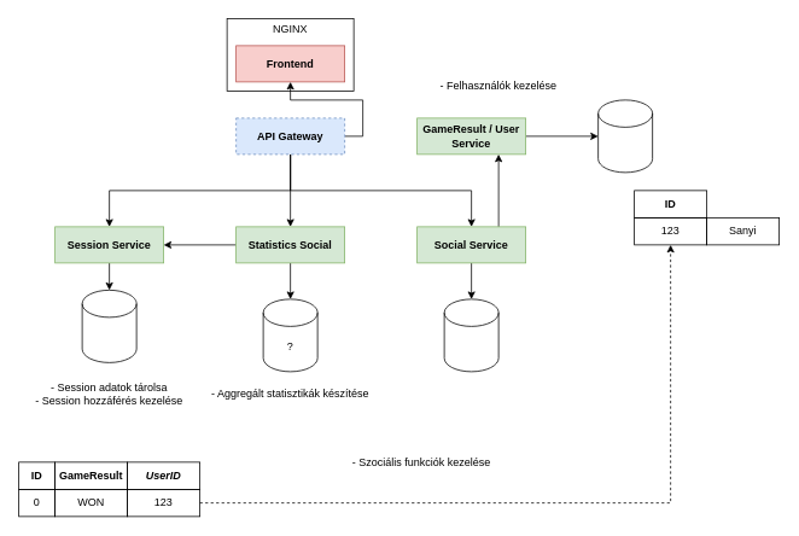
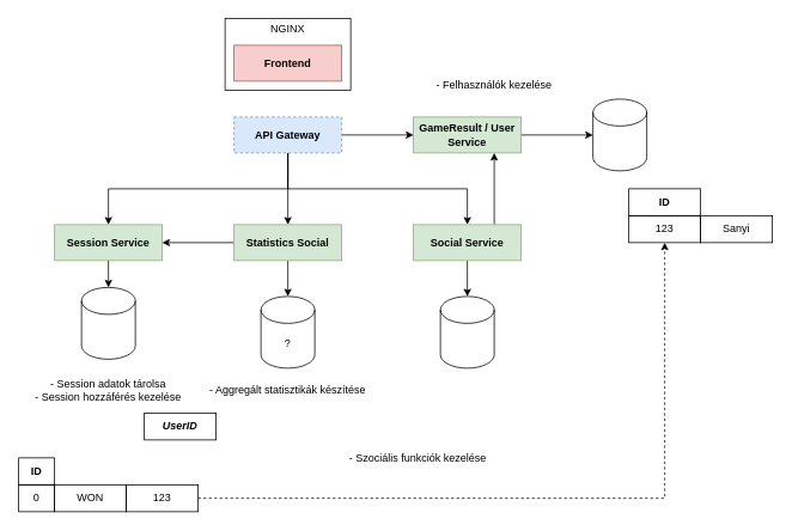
  <mxCell id="0" />
  <mxCell id="1" parent="0" />
  <mxCell id="2" value="NGINX&lt;br&gt;&lt;br&gt;&lt;br&gt;&lt;br&gt;&lt;br&gt;" style="rounded=0;whiteSpace=wrap;html=1;" vertex="1" parent="1"><mxGeometry x="250" y="20" width="140" height="80" as="geometry" /></mxCell>
  <mxCell id="3" value="Frontend" style="rounded=0;whiteSpace=wrap;html=1;fontStyle=1;fillColor=#f8cecc;strokeColor=#b85450;" parent="1" vertex="1"><mxGeometry x="260" y="50" width="120" height="40" as="geometry" /></mxCell>
- <mxCell id="4" style="edgeStyle=orthogonalEdgeStyle;rounded=0;orthogonalLoop=1;jettySize=auto;html=1;exitX=1;exitY=0.5;exitDx=0;exitDy=0;" parent="1" source="8" target="3" edge="1"><mxGeometry relative="1" as="geometry" /></mxCell>
+ <mxCell id="4" style="edgeStyle=orthogonalEdgeStyle;rounded=0;orthogonalLoop=1;jettySize=auto;html=1;exitX=1;exitY=0.5;exitDx=0;exitDy=0;" parent="1" source="8" target="10" edge="1"><mxGeometry relative="1" as="geometry" /></mxCell>
  <mxCell id="5" style="edgeStyle=orthogonalEdgeStyle;rounded=0;orthogonalLoop=1;jettySize=auto;html=1;exitX=0.5;exitY=1;exitDx=0;exitDy=0;" parent="1" source="8" target="12" edge="1"><mxGeometry relative="1" as="geometry" /></mxCell>
  <mxCell id="6" style="edgeStyle=orthogonalEdgeStyle;rounded=0;orthogonalLoop=1;jettySize=auto;html=1;exitX=0.5;exitY=1;exitDx=0;exitDy=0;" parent="1" source="8" target="18" edge="1"><mxGeometry relative="1" as="geometry" /></mxCell>
  <mxCell id="7" style="edgeStyle=orthogonalEdgeStyle;rounded=0;orthogonalLoop=1;jettySize=auto;html=1;exitX=0.5;exitY=1;exitDx=0;exitDy=0;" parent="1" source="8" target="15" edge="1"><mxGeometry relative="1" as="geometry" /></mxCell>
  <mxCell id="8" value="API Gateway" style="rounded=0;whiteSpace=wrap;html=1;fontStyle=1;fillColor=#dae8fc;strokeColor=#6c8ebf;dashed=1;" parent="1" vertex="1"><mxGeometry x="260" y="130" width="120" height="40" as="geometry" /></mxCell>
  <mxCell id="9" style="edgeStyle=orthogonalEdgeStyle;rounded=0;orthogonalLoop=1;jettySize=auto;html=1;exitX=1;exitY=0.5;exitDx=0;exitDy=0;" parent="1" source="10" target="22" edge="1"><mxGeometry relative="1" as="geometry" /></mxCell>
  <mxCell id="10" value="GameResult / User Service" style="rounded=0;whiteSpace=wrap;html=1;fontStyle=1;fillColor=#d5e8d4;strokeColor=#82b366;" parent="1" vertex="1"><mxGeometry x="460" y="130" width="120" height="40" as="geometry" /></mxCell>
  <mxCell id="11" style="edgeStyle=orthogonalEdgeStyle;rounded=0;orthogonalLoop=1;jettySize=auto;html=1;exitX=0.5;exitY=1;exitDx=0;exitDy=0;entryX=0.5;entryY=0;entryDx=0;entryDy=0;entryPerimeter=0;" parent="1" source="12" target="19" edge="1"><mxGeometry relative="1" as="geometry" /></mxCell>
  <mxCell id="12" value="Session Service" style="rounded=0;whiteSpace=wrap;html=1;fontStyle=1;fillColor=#d5e8d4;strokeColor=#82b366;" parent="1" vertex="1"><mxGeometry y="250" width="120" height="40" as="geometry" x="60" /></mxCell>
  <mxCell id="13" style="edgeStyle=orthogonalEdgeStyle;rounded=0;orthogonalLoop=1;jettySize=auto;html=1;exitX=0.5;exitY=1;exitDx=0;exitDy=0;entryX=0.5;entryY=0;entryDx=0;entryDy=0;entryPerimeter=0;" parent="1" source="15" target="21" edge="1"><mxGeometry relative="1" as="geometry" /></mxCell>
  <mxCell id="14" style="edgeStyle=orthogonalEdgeStyle;rounded=0;orthogonalLoop=1;jettySize=auto;html=1;exitX=0.75;exitY=0;exitDx=0;exitDy=0;entryX=0.75;entryY=1;entryDx=0;entryDy=0;" parent="1" source="15" target="10" edge="1"><mxGeometry relative="1" as="geometry" /></mxCell>
  <mxCell id="15" value="Social Service" style="rounded=0;whiteSpace=wrap;html=1;fontStyle=1;fillColor=#d5e8d4;strokeColor=#82b366;" parent="1" vertex="1"><mxGeometry x="460" y="250" width="120" height="40" as="geometry" /></mxCell>
  <mxCell id="16" style="edgeStyle=orthogonalEdgeStyle;rounded=0;orthogonalLoop=1;jettySize=auto;html=1;exitX=0.5;exitY=1;exitDx=0;exitDy=0;" parent="1" source="18" target="20" edge="1"><mxGeometry relative="1" as="geometry" /></mxCell>
  <mxCell id="17" style="edgeStyle=orthogonalEdgeStyle;rounded=0;orthogonalLoop=1;jettySize=auto;html=1;exitX=0;exitY=0.5;exitDx=0;exitDy=0;entryX=1;entryY=0.5;entryDx=0;entryDy=0;" parent="1" source="18" target="12" edge="1"><mxGeometry relative="1" as="geometry" /></mxCell>
  <mxCell id="18" value="Statistics Social" style="rounded=0;whiteSpace=wrap;html=1;fontStyle=1;fillColor=#d5e8d4;strokeColor=#82b366;" parent="1" vertex="1"><mxGeometry x="260" y="250" width="120" height="40" as="geometry" /></mxCell>
  <mxCell id="19" value="" style="shape=cylinder3;whiteSpace=wrap;html=1;boundedLbl=1;backgroundOutline=1;size=15;" parent="1" vertex="1"><mxGeometry x="90" y="320" width="60" height="80" as="geometry" /></mxCell>
  <mxCell id="20" value="?" style="shape=cylinder3;whiteSpace=wrap;html=1;boundedLbl=1;backgroundOutline=1;size=15;" parent="1" vertex="1"><mxGeometry x="290" y="330" width="60" height="80" as="geometry" /></mxCell>
  <mxCell id="21" value="" style="shape=cylinder3;whiteSpace=wrap;html=1;boundedLbl=1;backgroundOutline=1;size=15;" parent="1" vertex="1"><mxGeometry x="490" y="330" width="60" height="80" as="geometry" /></mxCell>
  <mxCell id="22" value="" style="shape=cylinder3;whiteSpace=wrap;html=1;boundedLbl=1;backgroundOutline=1;size=15;" parent="1" vertex="1"><mxGeometry x="660" y="110" width="60" height="80" as="geometry" /></mxCell>
  <mxCell id="23" value="- Session adatok tárolsa&lt;br&gt;- Session hozzáférés kezelése" style="text;html=1;strokeColor=none;fillColor=none;align=center;verticalAlign=middle;whiteSpace=wrap;rounded=0;" parent="1" vertex="1"><mxGeometry x="30" y="420" width="180" height="30" as="geometry" /></mxCell>
  <mxCell id="24" value="- Aggregált statisztikák készítése" style="text;html=1;strokeColor=none;fillColor=none;align=center;verticalAlign=middle;whiteSpace=wrap;rounded=0;" parent="1" vertex="1"><mxGeometry x="230" y="420" width="180" height="30" as="geometry" /></mxCell>
  <mxCell id="25" value="- Szociális funkciók kezelése" style="text;html=1;strokeColor=none;fillColor=none;align=center;verticalAlign=middle;whiteSpace=wrap;rounded=0;" parent="1" vertex="1"><mxGeometry x="375" y="495" width="180" height="30" as="geometry" /></mxCell>
  <mxCell id="26" value="- Felhasználók kezelése" style="text;html=1;strokeColor=none;fillColor=none;align=center;verticalAlign=middle;whiteSpace=wrap;rounded=0;" parent="1" vertex="1"><mxGeometry x="460" y="80" width="180" height="30" as="geometry" /></mxCell>
  <mxCell id="27" value="ID" style="text;html=1;strokeColor=default;fillColor=none;align=center;verticalAlign=middle;whiteSpace=wrap;rounded=0;fontStyle=1" vertex="1" parent="1"><mxGeometry x="20" y="510" width="40" height="30" as="geometry" /></mxCell>
- <mxCell id="28" value="GameResult" style="text;html=1;strokeColor=default;fillColor=none;align=center;verticalAlign=middle;whiteSpace=wrap;rounded=0;fontStyle=1" vertex="1" parent="1"><mxGeometry y="510" width="80" height="30" as="geometry" x="60" /></mxCell>
- <mxCell id="29" value="UserID" style="text;html=1;strokeColor=default;fillColor=none;align=center;verticalAlign=middle;whiteSpace=wrap;rounded=0;fontStyle=3" vertex="1" parent="1"><mxGeometry x="140" y="510" width="80" height="30" as="geometry" /></mxCell>
+ <mxCell id="29" value="UserID" style="text;html=1;strokeColor=default;fillColor=none;align=center;verticalAlign=middle;whiteSpace=wrap;rounded=0;fontStyle=3" vertex="1" parent="1"><mxGeometry x="160" y="460" width="80" height="30" as="geometry" /></mxCell>
  <mxCell id="30" value="0" style="text;html=1;strokeColor=default;fillColor=none;align=center;verticalAlign=middle;whiteSpace=wrap;rounded=0;" vertex="1" parent="1"><mxGeometry x="20" y="540" width="40" height="30" as="geometry" /></mxCell>
  <mxCell id="31" value="WON" style="text;html=1;strokeColor=default;fillColor=none;align=center;verticalAlign=middle;whiteSpace=wrap;rounded=0;" vertex="1" parent="1"><mxGeometry y="540" width="80" height="30" as="geometry" x="60" /></mxCell>
  <mxCell id="32" style="edgeStyle=orthogonalEdgeStyle;rounded=0;orthogonalLoop=1;jettySize=auto;html=1;exitX=1;exitY=0.5;exitDx=0;exitDy=0;startArrow=none;startFill=0;dashed=1;" edge="1" parent="1" source="33" target="35"><mxGeometry relative="1" as="geometry" /></mxCell>
  <mxCell id="33" value="123" style="text;html=1;strokeColor=default;fillColor=none;align=center;verticalAlign=middle;whiteSpace=wrap;rounded=0;" vertex="1" parent="1"><mxGeometry x="140" y="540" width="80" height="30" as="geometry" /></mxCell>
  <mxCell id="34" value="ID" style="text;html=1;strokeColor=default;fillColor=none;align=center;verticalAlign=middle;whiteSpace=wrap;rounded=0;fontStyle=1" vertex="1" parent="1"><mxGeometry x="700" y="210" width="80" height="30" as="geometry" /></mxCell>
  <mxCell id="35" value="123" style="text;html=1;strokeColor=default;fillColor=none;align=center;verticalAlign=middle;whiteSpace=wrap;rounded=0;" vertex="1" parent="1"><mxGeometry x="700" y="240" width="80" height="30" as="geometry" /></mxCell>
  <mxCell id="36" value="Sanyi" style="text;html=1;strokeColor=default;fillColor=none;align=center;verticalAlign=middle;whiteSpace=wrap;rounded=0;" vertex="1" parent="1"><mxGeometry x="780" y="240" width="80" height="30" as="geometry" /></mxCell>
